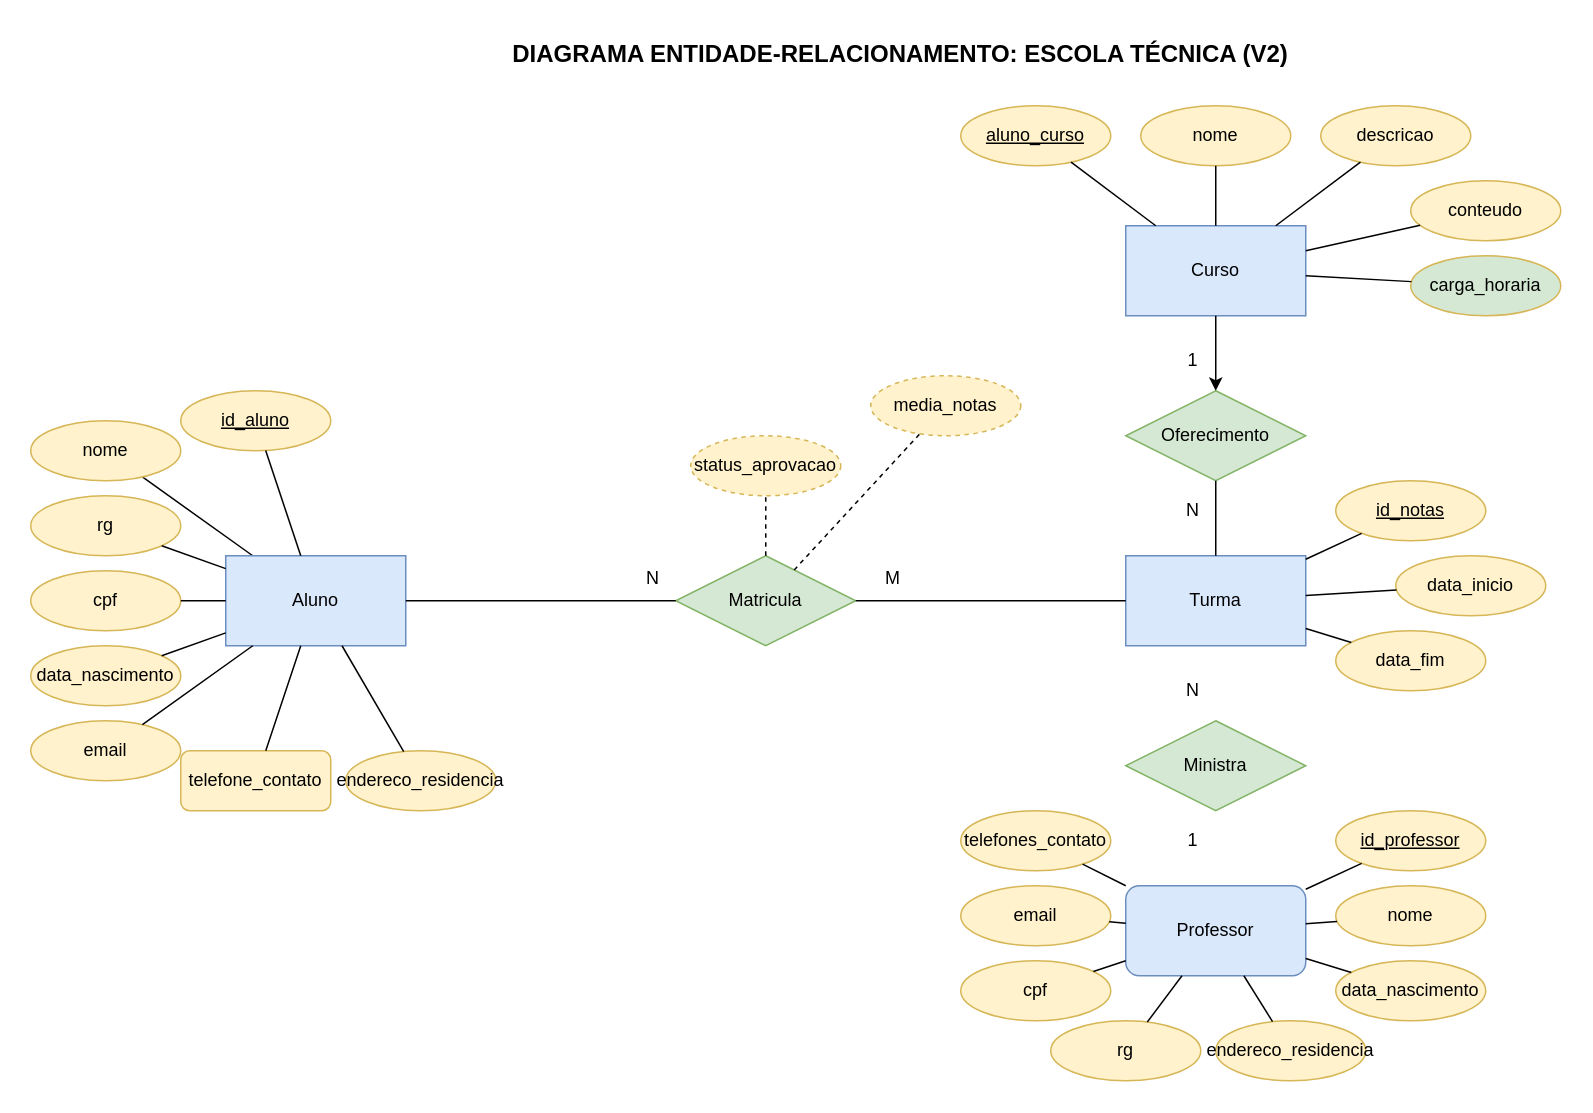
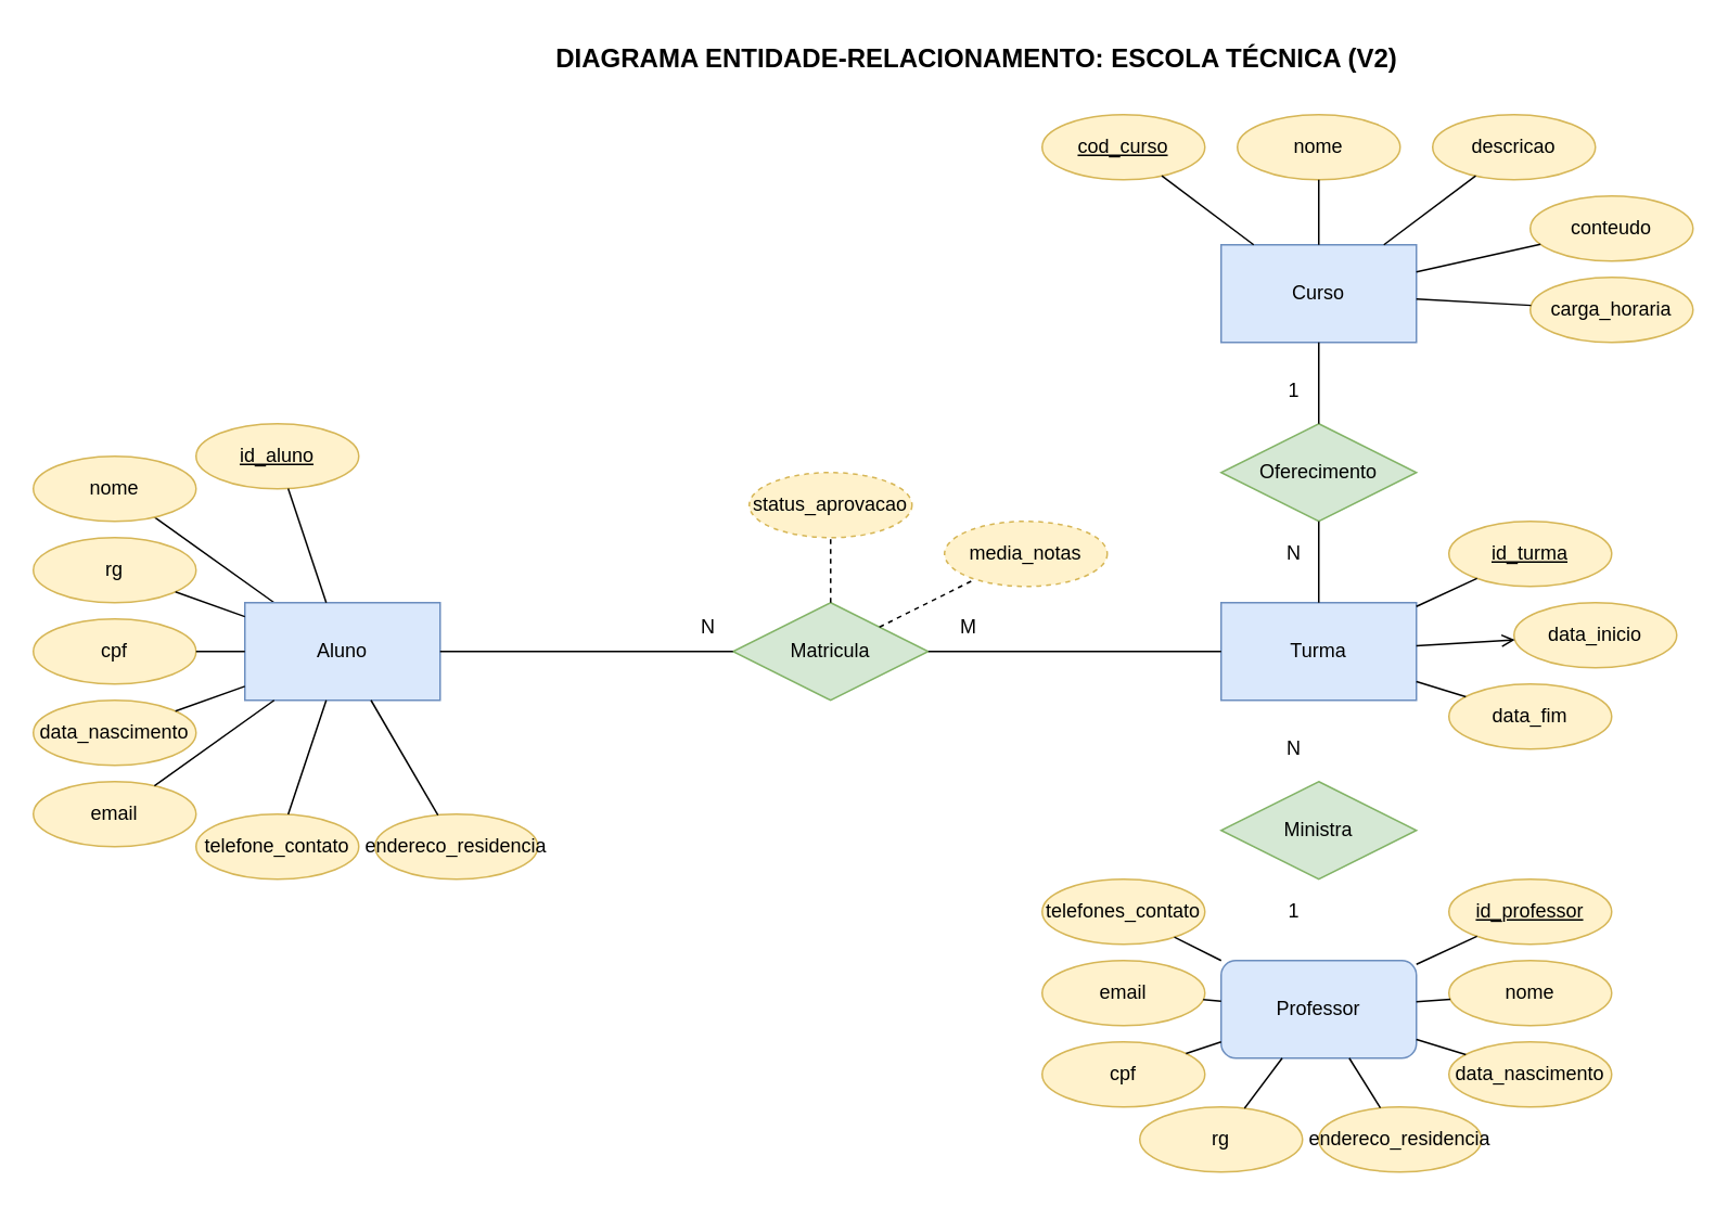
  <mxCell id="0" />
  <mxCell id="1" parent="0" />
  <mxCell id="2" value="" style="endArrow=none;html=1;rounded=0;" edge="1" parent="1" source="3" target="8"><mxGeometry relative="1" as="geometry" /></mxCell>
  <mxCell id="3" value="Aluno" style="rounded=0;whiteSpace=wrap;html=1;fillColor=#dae8fc;strokeColor=#6c8ebf;" vertex="1" parent="1"><mxGeometry x="150" y="370" width="120" height="60" as="geometry" /></mxCell>
  <mxCell id="4" value="Curso" style="rounded=0;whiteSpace=wrap;html=1;fillColor=#dae8fc;strokeColor=#6c8ebf;" vertex="1" parent="1"><mxGeometry x="750" y="150" width="120" height="60" as="geometry" /></mxCell>
  <mxCell id="5" value="Turma" style="rounded=0;whiteSpace=wrap;html=1;fillColor=#dae8fc;strokeColor=#6c8ebf;" vertex="1" parent="1"><mxGeometry x="750" y="370" width="120" height="60" as="geometry" /></mxCell>
  <mxCell id="6" value="Professor" style="whiteSpace=wrap;html=1;fillColor=#dae8fc;strokeColor=#6c8ebf;rounded=1;" vertex="1" parent="1"><mxGeometry x="750" y="590" width="120" height="60" as="geometry" /></mxCell>
  <mxCell id="7" value="id_aluno" style="ellipse;whiteSpace=wrap;html=1;fillColor=#fff2cc;strokeColor=#d6b656;fontStyle=4" vertex="1" parent="1"><mxGeometry x="120" y="260" width="100" height="40" as="geometry" /></mxCell>
  <mxCell id="8" value="nome" style="ellipse;whiteSpace=wrap;html=1;fillColor=#fff2cc;strokeColor=#d6b656;" vertex="1" parent="1"><mxGeometry x="20" y="280" width="100" height="40" as="geometry" /></mxCell>
  <mxCell id="9" value="rg" style="ellipse;whiteSpace=wrap;html=1;fillColor=#fff2cc;strokeColor=#d6b656;" vertex="1" parent="1"><mxGeometry x="20" y="330" width="100" height="40" as="geometry" /></mxCell>
  <mxCell id="10" value="cpf" style="ellipse;whiteSpace=wrap;html=1;fillColor=#fff2cc;strokeColor=#d6b656;" vertex="1" parent="1"><mxGeometry x="20" y="380" width="100" height="40" as="geometry" /></mxCell>
  <mxCell id="11" value="data_nascimento" style="ellipse;whiteSpace=wrap;html=1;fillColor=#fff2cc;strokeColor=#d6b656;" vertex="1" parent="1"><mxGeometry x="20" y="430" width="100" height="40" as="geometry" /></mxCell>
  <mxCell id="12" value="email" style="ellipse;whiteSpace=wrap;html=1;fillColor=#fff2cc;strokeColor=#d6b656;" vertex="1" parent="1"><mxGeometry x="20" y="480" width="100" height="40" as="geometry" /></mxCell>
- <mxCell id="13" value="telefone_contato" style="whiteSpace=wrap;html=1;fillColor=#fff2cc;strokeColor=#d6b656;rounded=1;" vertex="1" parent="1"><mxGeometry x="120" y="500" width="100" height="40" as="geometry" /></mxCell>
+ <mxCell id="13" value="telefone_contato" style="ellipse;whiteSpace=wrap;html=1;fillColor=#fff2cc;strokeColor=#d6b656;" vertex="1" parent="1"><mxGeometry x="120" y="500" width="100" height="40" as="geometry" /></mxCell>
  <mxCell id="14" value="endereco_residencia" style="ellipse;whiteSpace=wrap;html=1;fillColor=#fff2cc;strokeColor=#d6b656;" vertex="1" parent="1"><mxGeometry x="230" y="500" width="100" height="40" as="geometry" /></mxCell>
  <mxCell id="15" value="" style="endArrow=none;html=1;rounded=0;" edge="1" parent="1" source="3" target="7"><mxGeometry relative="1" as="geometry" /></mxCell>
  <mxCell id="16" value="" style="endArrow=none;html=1;rounded=0;" edge="1" parent="1" source="3" target="9"><mxGeometry relative="1" as="geometry" /></mxCell>
  <mxCell id="17" value="" style="endArrow=none;html=1;rounded=0;" edge="1" parent="1" source="3" target="10"><mxGeometry relative="1" as="geometry" /></mxCell>
  <mxCell id="18" value="" style="endArrow=none;html=1;rounded=0;" edge="1" parent="1" source="3" target="11"><mxGeometry relative="1" as="geometry" /></mxCell>
  <mxCell id="19" value="" style="endArrow=none;html=1;rounded=0;" edge="1" parent="1" source="3" target="12"><mxGeometry relative="1" as="geometry" /></mxCell>
  <mxCell id="20" value="" style="endArrow=none;html=1;rounded=0;" edge="1" parent="1" source="3" target="13"><mxGeometry relative="1" as="geometry" /></mxCell>
  <mxCell id="21" value="" style="endArrow=none;html=1;rounded=0;" edge="1" parent="1" source="3" target="14"><mxGeometry relative="1" as="geometry" /></mxCell>
- <mxCell id="22" value="aluno_curso" style="ellipse;whiteSpace=wrap;html=1;fillColor=#fff2cc;strokeColor=#d6b656;fontStyle=4" vertex="1" parent="1"><mxGeometry x="640" y="70" width="100" height="40" as="geometry" /></mxCell>
+ <mxCell id="22" value="cod_curso" style="ellipse;whiteSpace=wrap;html=1;fillColor=#fff2cc;strokeColor=#d6b656;fontStyle=4" vertex="1" parent="1"><mxGeometry x="640" y="70" width="100" height="40" as="geometry" /></mxCell>
  <mxCell id="23" value="nome" style="ellipse;whiteSpace=wrap;html=1;fillColor=#fff2cc;strokeColor=#d6b656;" vertex="1" parent="1"><mxGeometry x="760" y="70" width="100" height="40" as="geometry" /></mxCell>
  <mxCell id="24" value="descricao" style="ellipse;whiteSpace=wrap;html=1;fillColor=#fff2cc;strokeColor=#d6b656;" vertex="1" parent="1"><mxGeometry x="880" y="70" width="100" height="40" as="geometry" /></mxCell>
  <mxCell id="25" value="conteudo" style="ellipse;whiteSpace=wrap;html=1;fillColor=#fff2cc;strokeColor=#d6b656;" vertex="1" parent="1"><mxGeometry x="940" y="120" width="100" height="40" as="geometry" /></mxCell>
- <mxCell id="26" value="carga_horaria" style="ellipse;whiteSpace=wrap;html=1;fillColor=#d5e8d4;strokeColor=#d6b656;" vertex="1" parent="1"><mxGeometry x="940" y="170" width="100" height="40" as="geometry" /></mxCell>
+ <mxCell id="26" value="carga_horaria" style="ellipse;whiteSpace=wrap;html=1;fillColor=#fff2cc;strokeColor=#d6b656;" vertex="1" parent="1"><mxGeometry x="940" y="170" width="100" height="40" as="geometry" /></mxCell>
  <mxCell id="27" value="" style="endArrow=none;html=1;rounded=0;" edge="1" parent="1" source="4" target="22"><mxGeometry relative="1" as="geometry" /></mxCell>
  <mxCell id="28" value="" style="endArrow=none;html=1;rounded=0;" edge="1" parent="1" source="4" target="23"><mxGeometry relative="1" as="geometry" /></mxCell>
  <mxCell id="29" value="" style="endArrow=none;html=1;rounded=0;" edge="1" parent="1" source="4" target="24"><mxGeometry relative="1" as="geometry" /></mxCell>
  <mxCell id="30" value="" style="endArrow=none;html=1;rounded=0;" edge="1" parent="1" source="4" target="25"><mxGeometry relative="1" as="geometry" /></mxCell>
  <mxCell id="31" value="" style="endArrow=none;html=1;rounded=0;" edge="1" parent="1" source="4" target="26"><mxGeometry relative="1" as="geometry" /></mxCell>
- <mxCell id="32" value="id_notas" style="ellipse;whiteSpace=wrap;html=1;fillColor=#fff2cc;strokeColor=#d6b656;fontStyle=4" vertex="1" parent="1"><mxGeometry x="890" y="320" width="100" height="40" as="geometry" /></mxCell>
+ <mxCell id="32" value="id_turma" style="ellipse;whiteSpace=wrap;html=1;fillColor=#fff2cc;strokeColor=#d6b656;fontStyle=4" vertex="1" parent="1"><mxGeometry x="890" y="320" width="100" height="40" as="geometry" /></mxCell>
  <mxCell id="33" value="data_inicio" style="ellipse;whiteSpace=wrap;html=1;fillColor=#fff2cc;strokeColor=#d6b656;" vertex="1" parent="1"><mxGeometry x="930" y="370" width="100" height="40" as="geometry" /></mxCell>
  <mxCell id="34" value="data_fim" style="ellipse;whiteSpace=wrap;html=1;fillColor=#fff2cc;strokeColor=#d6b656;" vertex="1" parent="1"><mxGeometry x="890" y="420" width="100" height="40" as="geometry" /></mxCell>
  <mxCell id="35" value="" style="endArrow=none;html=1;rounded=0;" edge="1" parent="1" source="5" target="32"><mxGeometry relative="1" as="geometry" /></mxCell>
- <mxCell id="36" value="" style="endArrow=none;html=1;rounded=0;" edge="1" parent="1" source="5" target="33"><mxGeometry relative="1" as="geometry" /></mxCell>
+ <mxCell id="36" value="" style="endArrow=open;html=1;rounded=0;" edge="1" parent="1" source="5" target="33"><mxGeometry relative="1" as="geometry" /></mxCell>
  <mxCell id="37" value="" style="endArrow=none;html=1;rounded=0;" edge="1" parent="1" source="5" target="34"><mxGeometry relative="1" as="geometry" /></mxCell>
  <mxCell id="38" value="id_professor" style="ellipse;whiteSpace=wrap;html=1;fillColor=#fff2cc;strokeColor=#d6b656;fontStyle=4" vertex="1" parent="1"><mxGeometry x="890" y="540" width="100" height="40" as="geometry" /></mxCell>
  <mxCell id="39" value="nome" style="ellipse;whiteSpace=wrap;html=1;fillColor=#fff2cc;strokeColor=#d6b656;" vertex="1" parent="1"><mxGeometry x="890" y="590" width="100" height="40" as="geometry" /></mxCell>
  <mxCell id="40" value="data_nascimento" style="ellipse;whiteSpace=wrap;html=1;fillColor=#fff2cc;strokeColor=#d6b656;" vertex="1" parent="1"><mxGeometry x="890" y="640" width="100" height="40" as="geometry" /></mxCell>
  <mxCell id="41" value="rg" style="ellipse;whiteSpace=wrap;html=1;fillColor=#fff2cc;strokeColor=#d6b656;" vertex="1" parent="1"><mxGeometry x="700" y="680" width="100" height="40" as="geometry" /></mxCell>
  <mxCell id="42" value="cpf" style="ellipse;whiteSpace=wrap;html=1;fillColor=#fff2cc;strokeColor=#d6b656;" vertex="1" parent="1"><mxGeometry x="640" y="640" width="100" height="40" as="geometry" /></mxCell>
  <mxCell id="43" value="email" style="ellipse;whiteSpace=wrap;html=1;fillColor=#fff2cc;strokeColor=#d6b656;" vertex="1" parent="1"><mxGeometry x="640" y="590" width="100" height="40" as="geometry" /></mxCell>
  <mxCell id="44" value="telefones_contato" style="ellipse;whiteSpace=wrap;html=1;fillColor=#fff2cc;strokeColor=#d6b656;" vertex="1" parent="1"><mxGeometry x="640" y="540" width="100" height="40" as="geometry" /></mxCell>
  <mxCell id="45" value="endereco_residencia" style="ellipse;whiteSpace=wrap;html=1;fillColor=#fff2cc;strokeColor=#d6b656;" vertex="1" parent="1"><mxGeometry x="810" y="680" width="100" height="40" as="geometry" /></mxCell>
  <mxCell id="46" value="" style="endArrow=none;html=1;rounded=0;" edge="1" parent="1" source="6" target="38"><mxGeometry relative="1" as="geometry" /></mxCell>
  <mxCell id="47" value="" style="endArrow=none;html=1;rounded=0;" edge="1" parent="1" source="6" target="39"><mxGeometry relative="1" as="geometry" /></mxCell>
  <mxCell id="48" value="" style="endArrow=none;html=1;rounded=0;" edge="1" parent="1" source="6" target="40"><mxGeometry relative="1" as="geometry" /></mxCell>
  <mxCell id="49" value="" style="endArrow=none;html=1;rounded=0;" edge="1" parent="1" source="6" target="41"><mxGeometry relative="1" as="geometry" /></mxCell>
  <mxCell id="50" value="" style="endArrow=none;html=1;rounded=0;" edge="1" parent="1" source="6" target="42"><mxGeometry relative="1" as="geometry" /></mxCell>
  <mxCell id="51" value="" style="endArrow=none;html=1;rounded=0;" edge="1" parent="1" source="6" target="43"><mxGeometry relative="1" as="geometry" /></mxCell>
  <mxCell id="52" value="" style="endArrow=none;html=1;rounded=0;" edge="1" parent="1" source="6" target="44"><mxGeometry relative="1" as="geometry" /></mxCell>
  <mxCell id="53" value="" style="endArrow=none;html=1;rounded=0;" edge="1" parent="1" source="6" target="45"><mxGeometry relative="1" as="geometry" /></mxCell>
  <mxCell id="54" value="Matricula" style="rhombus;whiteSpace=wrap;html=1;fillColor=#d5e8d4;strokeColor=#82b366;" vertex="1" parent="1"><mxGeometry x="450" y="370" width="120" height="60" as="geometry" /></mxCell>
  <mxCell id="55" value="Oferecimento" style="rhombus;whiteSpace=wrap;html=1;fillColor=#d5e8d4;strokeColor=#82b366;" vertex="1" parent="1"><mxGeometry x="750" y="260" width="120" height="60" as="geometry" /></mxCell>
  <mxCell id="56" value="Ministra" style="rhombus;whiteSpace=wrap;html=1;fillColor=#d5e8d4;strokeColor=#82b366;" vertex="1" parent="1"><mxGeometry x="750" y="480" width="120" height="60" as="geometry" /></mxCell>
  <mxCell id="57" value="status_aprovacao" style="ellipse;whiteSpace=wrap;html=1;fillColor=#fff2cc;strokeColor=#d6b656;dashed=1;" vertex="1" parent="1"><mxGeometry x="460" y="290" width="100" height="40" as="geometry" /></mxCell>
- <mxCell id="58" value="media_notas" style="ellipse;whiteSpace=wrap;html=1;fillColor=#fff2cc;strokeColor=#d6b656;dashed=1;" vertex="1" parent="1"><mxGeometry x="580" y="250" width="100" height="40" as="geometry" /></mxCell>
+ <mxCell id="58" value="media_notas" style="ellipse;whiteSpace=wrap;html=1;fillColor=#fff2cc;strokeColor=#d6b656;dashed=1;" vertex="1" parent="1"><mxGeometry x="580" y="320" width="100" height="40" as="geometry" /></mxCell>
  <mxCell id="59" value="" style="endArrow=none;html=1;rounded=0;dashed=1;" edge="1" parent="1" source="54" target="57"><mxGeometry relative="1" as="geometry" /></mxCell>
  <mxCell id="60" value="" style="endArrow=none;html=1;rounded=0;dashed=1;" edge="1" parent="1" source="54" target="58"><mxGeometry relative="1" as="geometry" /></mxCell>
  <mxCell id="61" value="" style="endArrow=none;html=1;rounded=0;" edge="1" parent="1" source="3" target="54"><mxGeometry relative="1" as="geometry" /></mxCell>
  <mxCell id="62" value="N" style="text;html=1;strokeColor=none;fillColor=none;align=center;verticalAlign=middle;whiteSpace=wrap;rounded=0;" vertex="1" parent="1"><mxGeometry x="420" y="375" width="30" height="20" as="geometry" /></mxCell>
  <mxCell id="63" value="" style="endArrow=none;html=1;rounded=0;" edge="1" parent="1" source="54" target="5"><mxGeometry relative="1" as="geometry" /></mxCell>
  <mxCell id="64" value="M" style="text;html=1;strokeColor=none;fillColor=none;align=center;verticalAlign=middle;whiteSpace=wrap;rounded=0;" vertex="1" parent="1"><mxGeometry x="580" y="375" width="30" height="20" as="geometry" /></mxCell>
- <mxCell id="65" value="" style="endArrow=classic;html=1;rounded=0;" edge="1" parent="1" source="4" target="55"><mxGeometry relative="1" as="geometry" /></mxCell>
+ <mxCell id="65" value="" style="endArrow=none;html=1;rounded=0;" edge="1" parent="1" source="4" target="55"><mxGeometry relative="1" as="geometry" /></mxCell>
  <mxCell id="66" value="1" style="text;html=1;strokeColor=none;fillColor=none;align=center;verticalAlign=middle;whiteSpace=wrap;rounded=0;" vertex="1" parent="1"><mxGeometry x="780" y="230" width="30" height="20" as="geometry" /></mxCell>
  <mxCell id="67" value="" style="endArrow=none;html=1;rounded=0;" edge="1" parent="1" source="55" target="5"><mxGeometry relative="1" as="geometry" /></mxCell>
  <mxCell id="68" value="N" style="text;html=1;strokeColor=none;fillColor=none;align=center;verticalAlign=middle;whiteSpace=wrap;rounded=0;" vertex="1" parent="1"><mxGeometry x="780" y="330" width="30" height="20" as="geometry" /></mxCell>
  <mxCell id="69" value="1" style="text;html=1;strokeColor=none;fillColor=none;align=center;verticalAlign=middle;whiteSpace=wrap;rounded=0;" vertex="1" parent="1"><mxGeometry x="780" y="550" width="30" height="20" as="geometry" /></mxCell>
  <mxCell id="70" value="N" style="text;html=1;strokeColor=none;fillColor=none;align=center;verticalAlign=middle;whiteSpace=wrap;rounded=0;" vertex="1" parent="1"><mxGeometry x="780" y="450" width="30" height="20" as="geometry" /></mxCell>
  <mxCell id="71" value="DIAGRAMA ENTIDADE-RELACIONAMENTO: ESCOLA TÉCNICA (V2)" style="text;html=1;strokeColor=none;fillColor=none;align=center;verticalAlign=middle;whiteSpace=wrap;rounded=0;fontSize=16;fontStyle=1" vertex="1" parent="1"><mxGeometry x="300" y="20" width="600" height="30" as="geometry" /></mxCell>
